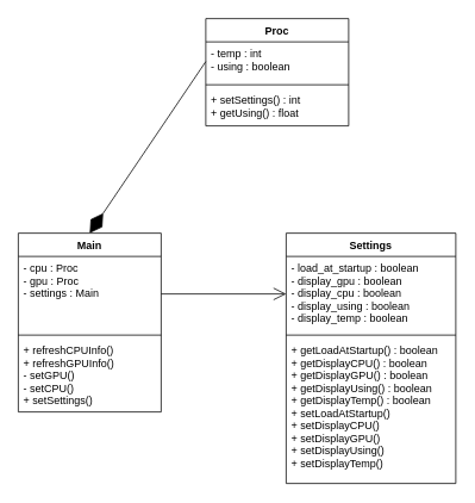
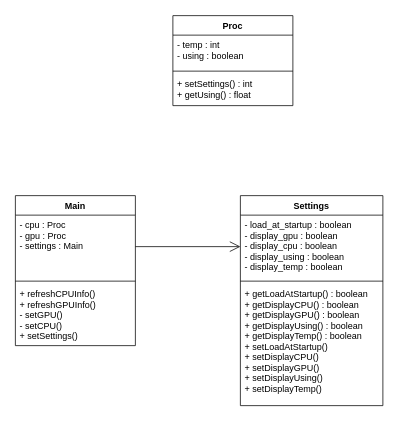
  <mxCell id="0" />
  <mxCell id="1" parent="0" />
  <mxCell id="2" value="Proc" style="swimlane;fontStyle=1;align=center;verticalAlign=top;childLayout=stackLayout;horizontal=1;startSize=26;horizontalStack=0;resizeParent=1;resizeParentMax=0;resizeLast=0;collapsible=1;marginBottom=0;" vertex="1" parent="1"><mxGeometry x="230" y="20" width="160" height="120" as="geometry" /></mxCell>
  <mxCell id="3" value="- temp : int&#10;- using : boolean" style="text;strokeColor=none;fillColor=none;align=left;verticalAlign=top;spacingLeft=4;spacingRight=4;overflow=hidden;rotatable=0;points=[[0,0.5],[1,0.5]];portConstraint=eastwest;" vertex="1" parent="2"><mxGeometry y="26" width="160" height="44" as="geometry" /></mxCell>
  <mxCell id="4" value="" style="line;strokeWidth=1;fillColor=none;align=left;verticalAlign=middle;spacingTop=-1;spacingLeft=3;spacingRight=3;rotatable=0;labelPosition=right;points=[];portConstraint=eastwest;" vertex="1" parent="2"><mxGeometry y="70" width="160" height="8" as="geometry" /></mxCell>
  <mxCell id="5" value="+ setSettings() : int&#10;+ getUsing() : float&#10;" style="text;strokeColor=none;fillColor=none;align=left;verticalAlign=top;spacingLeft=4;spacingRight=4;overflow=hidden;rotatable=0;points=[[0,0.5],[1,0.5]];portConstraint=eastwest;" vertex="1" parent="2"><mxGeometry y="78" width="160" height="42" as="geometry" /></mxCell>
  <mxCell id="6" value="Main" style="swimlane;fontStyle=1;align=center;verticalAlign=top;childLayout=stackLayout;horizontal=1;startSize=26;horizontalStack=0;resizeParent=1;resizeParentMax=0;resizeLast=0;collapsible=1;marginBottom=0;" vertex="1" parent="1"><mxGeometry x="20" y="260" width="160" height="200" as="geometry" /></mxCell>
  <mxCell id="7" value="- cpu : Proc&#10;- gpu : Proc&#10;- settings : Main" style="text;strokeColor=none;fillColor=none;align=left;verticalAlign=top;spacingLeft=4;spacingRight=4;overflow=hidden;rotatable=0;points=[[0,0.5],[1,0.5]];portConstraint=eastwest;" vertex="1" parent="6"><mxGeometry y="26" width="160" height="84" as="geometry" /></mxCell>
  <mxCell id="8" value="" style="line;strokeWidth=1;fillColor=none;align=left;verticalAlign=middle;spacingTop=-1;spacingLeft=3;spacingRight=3;rotatable=0;labelPosition=right;points=[];portConstraint=eastwest;" vertex="1" parent="6"><mxGeometry y="110" width="160" height="8" as="geometry" /></mxCell>
  <mxCell id="9" value="+ refreshCPUInfo()&#10;+ refreshGPUInfo()&#10;- setGPU()&#10;- setCPU()&#10;+ setSettings()" style="text;strokeColor=none;fillColor=none;align=left;verticalAlign=top;spacingLeft=4;spacingRight=4;overflow=hidden;rotatable=0;points=[[0,0.5],[1,0.5]];portConstraint=eastwest;" vertex="1" parent="6"><mxGeometry y="118" width="160" height="82" as="geometry" /></mxCell>
  <mxCell id="10" value="Settings" style="swimlane;fontStyle=1;align=center;verticalAlign=top;childLayout=stackLayout;horizontal=1;startSize=26;horizontalStack=0;resizeParent=1;resizeParentMax=0;resizeLast=0;collapsible=1;marginBottom=0;" vertex="1" parent="1"><mxGeometry x="320" y="260" width="190" height="280" as="geometry" /></mxCell>
  <mxCell id="11" value="- load_at_startup : boolean&#10;- display_gpu : boolean&#10;- display_cpu : boolean&#10;- display_using : boolean&#10;- display_temp : boolean" style="text;strokeColor=none;fillColor=none;align=left;verticalAlign=top;spacingLeft=4;spacingRight=4;overflow=hidden;rotatable=0;points=[[0,0.5],[1,0.5]];portConstraint=eastwest;" vertex="1" parent="10"><mxGeometry y="26" width="190" height="84" as="geometry" /></mxCell>
  <mxCell id="12" value="" style="line;strokeWidth=1;fillColor=none;align=left;verticalAlign=middle;spacingTop=-1;spacingLeft=3;spacingRight=3;rotatable=0;labelPosition=right;points=[];portConstraint=eastwest;" vertex="1" parent="10"><mxGeometry y="110" width="190" height="8" as="geometry" /></mxCell>
  <mxCell id="13" value="+ getLoadAtStartup() : boolean&#10;+ getDisplayCPU() : boolean&#10;+ getDisplayGPU() : boolean&#10;+ getDisplayUsing() : boolean&#10;+ getDisplayTemp() : boolean&#10;+ setLoadAtStartup()&#10;+ setDisplayCPU()&#10;+ setDisplayGPU()&#10;+ setDisplayUsing()&#10;+ setDisplayTemp()" style="text;strokeColor=none;fillColor=none;align=left;verticalAlign=top;spacingLeft=4;spacingRight=4;overflow=hidden;rotatable=0;points=[[0,0.5],[1,0.5]];portConstraint=eastwest;" vertex="1" parent="10"><mxGeometry y="118" width="190" height="162" as="geometry" /></mxCell>
  <mxCell id="14" value="" style="endArrow=open;endFill=1;endSize=12;html=1;rounded=0;exitX=1;exitY=0.5;exitDx=0;exitDy=0;entryX=0;entryY=0.5;entryDx=0;entryDy=0;" edge="1" parent="1" source="7" target="11"><mxGeometry width="160" relative="1" as="geometry"><mxPoint x="190" y="260" as="sourcePoint" /><mxPoint x="350" y="260" as="targetPoint" /></mxGeometry></mxCell>
- <mxCell id="15" value="" style="endArrow=diamondThin;endFill=1;endSize=24;html=1;rounded=0;entryX=0.5;entryY=0;entryDx=0;entryDy=0;exitX=0;exitY=0.5;exitDx=0;exitDy=0;" edge="1" parent="1" source="3" target="6"><mxGeometry width="160" relative="1" as="geometry"><mxPoint x="190" y="260" as="sourcePoint" /><mxPoint x="350" y="260" as="targetPoint" /></mxGeometry></mxCell>
